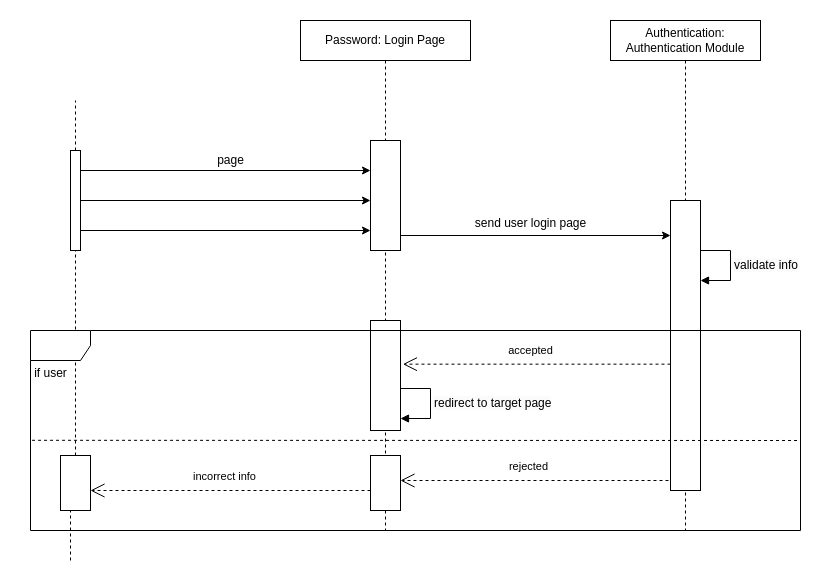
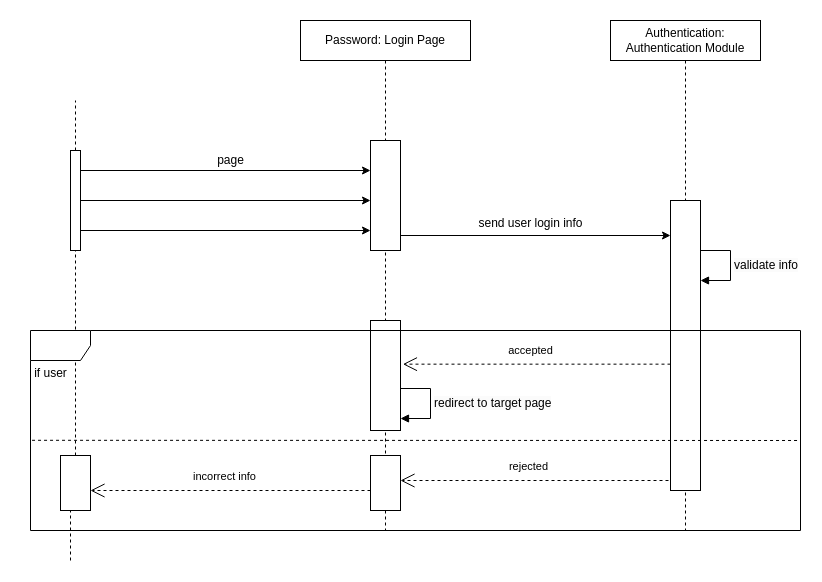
  <mxCell id="0" />
  <mxCell id="1" parent="0" />
  <mxCell id="2" value="Password: Login Page" style="shape=umlLifeline;perimeter=lifelinePerimeter;whiteSpace=wrap;html=1;container=1;dropTarget=0;collapsible=0;recursiveResize=0;outlineConnect=0;portConstraint=eastwest;newEdgeStyle={&quot;curved&quot;:0,&quot;rounded&quot;:0};" vertex="1" parent="1"><mxGeometry x="300" y="20" width="170" height="510" as="geometry" /></mxCell>
  <mxCell id="3" value="" style="html=1;points=[[0,0,0,0,5],[0,1,0,0,-5],[1,0,0,0,5],[1,1,0,0,-5]];perimeter=orthogonalPerimeter;outlineConnect=0;targetShapes=umlLifeline;portConstraint=eastwest;newEdgeStyle={&quot;curved&quot;:0,&quot;rounded&quot;:0};" vertex="1" parent="2"><mxGeometry x="70" y="120" width="30" height="110" as="geometry" /></mxCell>
  <mxCell id="4" value="" style="html=1;points=[[0,0,0,0,5],[0,1,0,0,-5],[1,0,0,0,5],[1,1,0,0,-5]];perimeter=orthogonalPerimeter;outlineConnect=0;targetShapes=umlLifeline;portConstraint=eastwest;newEdgeStyle={&quot;curved&quot;:0,&quot;rounded&quot;:0};" vertex="1" parent="2"><mxGeometry x="70" y="300" width="30" height="110" as="geometry" /></mxCell>
  <mxCell id="5" value="" style="html=1;points=[[0,0,0,0,5],[0,1,0,0,-5],[1,0,0,0,5],[1,1,0,0,-5]];perimeter=orthogonalPerimeter;outlineConnect=0;targetShapes=umlLifeline;portConstraint=eastwest;newEdgeStyle={&quot;curved&quot;:0,&quot;rounded&quot;:0};" vertex="1" parent="2"><mxGeometry x="70" y="435" width="30" height="55" as="geometry" /></mxCell>
  <mxCell id="6" value="Authentication: Authentication Module" style="shape=umlLifeline;perimeter=lifelinePerimeter;whiteSpace=wrap;html=1;container=1;dropTarget=0;collapsible=0;recursiveResize=0;outlineConnect=0;portConstraint=eastwest;newEdgeStyle={&quot;curved&quot;:0,&quot;rounded&quot;:0};" vertex="1" parent="1"><mxGeometry x="610" y="20" width="150" height="510" as="geometry" /></mxCell>
  <mxCell id="7" value="" style="html=1;points=[[0,0,0,0,5],[0,1,0,0,-5],[1,0,0,0,5],[1,1,0,0,-5]];perimeter=orthogonalPerimeter;outlineConnect=0;targetShapes=umlLifeline;portConstraint=eastwest;newEdgeStyle={&quot;curved&quot;:0,&quot;rounded&quot;:0};" vertex="1" parent="6"><mxGeometry x="60" y="180" width="30" height="290" as="geometry" /></mxCell>
  <mxCell id="8" value="" style="endArrow=none;dashed=1;html=1;rounded=0;" edge="1" parent="1" source="10"><mxGeometry width="50" height="50" relative="1" as="geometry"><mxPoint x="75" y="320" as="sourcePoint" /><mxPoint x="75" y="100" as="targetPoint" /></mxGeometry></mxCell>
  <mxCell id="9" value="" style="endArrow=none;dashed=1;html=1;rounded=0;" edge="1" parent="1" source="26" target="10"><mxGeometry width="50" height="50" relative="1" as="geometry"><mxPoint x="70" y="560" as="sourcePoint" /><mxPoint x="75" y="100" as="targetPoint" /></mxGeometry></mxCell>
  <mxCell id="10" value="" style="html=1;points=[[0,0,0,0,5],[0,1,0,0,-5],[1,0,0,0,5],[1,1,0,0,-5]];perimeter=orthogonalPerimeter;outlineConnect=0;targetShapes=umlLifeline;portConstraint=eastwest;newEdgeStyle={&quot;curved&quot;:0,&quot;rounded&quot;:0};" vertex="1" parent="1"><mxGeometry x="70" y="150" width="10" height="100" as="geometry" /></mxCell>
  <mxCell id="11" value="" style="endArrow=classic;html=1;rounded=0;" edge="1" parent="1"><mxGeometry width="50" height="50" relative="1" as="geometry"><mxPoint x="80" y="170" as="sourcePoint" /><mxPoint x="370" y="170" as="targetPoint" /></mxGeometry></mxCell>
  <mxCell id="12" value="page" style="text;html=1;align=center;verticalAlign=middle;resizable=0;points=[];autosize=1;strokeColor=none;fillColor=none;" vertex="1" parent="1"><mxGeometry x="190" y="145" width="80" height="30" as="geometry" /></mxCell>
  <mxCell id="13" value="" style="endArrow=classic;html=1;rounded=0;" edge="1" parent="1"><mxGeometry width="50" height="50" relative="1" as="geometry"><mxPoint x="80" y="200" as="sourcePoint" /><mxPoint x="370" y="200" as="targetPoint" /></mxGeometry></mxCell>
  <mxCell id="14" value="" style="endArrow=classic;html=1;rounded=0;" edge="1" parent="1"><mxGeometry width="50" height="50" relative="1" as="geometry"><mxPoint x="80" y="230" as="sourcePoint" /><mxPoint x="370" y="230" as="targetPoint" /></mxGeometry></mxCell>
  <mxCell id="15" value="" style="endArrow=classic;html=1;rounded=0;" edge="1" parent="1"><mxGeometry width="50" height="50" relative="1" as="geometry"><mxPoint x="400" y="235" as="sourcePoint" /><mxPoint x="670" y="235" as="targetPoint" /></mxGeometry></mxCell>
- <mxCell id="16" value="send user login page" style="text;html=1;align=center;verticalAlign=middle;resizable=0;points=[];autosize=1;strokeColor=none;fillColor=none;" vertex="1" parent="1"><mxGeometry x="465" y="208" width="130" height="30" as="geometry" /></mxCell>
+ <mxCell id="16" value="send user login info" style="text;html=1;align=center;verticalAlign=middle;resizable=0;points=[];autosize=1;strokeColor=none;fillColor=none;" vertex="1" parent="1"><mxGeometry x="465" y="208" width="130" height="30" as="geometry" /></mxCell>
  <mxCell id="17" value="&lt;span style=&quot;font-size: 12px; text-align: center; background-color: rgb(251, 251, 251);&quot;&gt;validate info&lt;/span&gt;" style="html=1;align=left;spacingLeft=2;endArrow=block;rounded=0;edgeStyle=orthogonalEdgeStyle;curved=0;rounded=0;" edge="1" target="7" parent="1"><mxGeometry relative="1" as="geometry"><mxPoint x="700" y="250" as="sourcePoint" /><Array as="points"><mxPoint x="730" y="250" /><mxPoint x="730" y="280" /></Array><mxPoint x="705" y="280" as="targetPoint" /></mxGeometry></mxCell>
  <mxCell id="18" value="" style="shape=umlFrame;whiteSpace=wrap;html=1;pointerEvents=0;" vertex="1" parent="1"><mxGeometry x="30" y="330" width="770" height="200" as="geometry" /></mxCell>
  <mxCell id="19" value="if user" style="text;html=1;align=center;verticalAlign=middle;resizable=0;points=[];autosize=1;strokeColor=none;fillColor=none;" vertex="1" parent="1"><mxGeometry x="20" y="358" width="60" height="30" as="geometry" /></mxCell>
  <mxCell id="20" value="" style="endArrow=none;dashed=1;html=1;rounded=0;exitX=0.002;exitY=0.549;exitDx=0;exitDy=0;exitPerimeter=0;" edge="1" parent="1" source="18"><mxGeometry width="50" height="50" relative="1" as="geometry"><mxPoint x="260" y="455" as="sourcePoint" /><mxPoint x="800" y="440" as="targetPoint" /></mxGeometry></mxCell>
  <mxCell id="21" value="accepted" style="endArrow=open;endSize=12;dashed=1;html=1;rounded=0;entryX=1.081;entryY=0.397;entryDx=0;entryDy=0;entryPerimeter=0;" edge="1" parent="1" source="7" target="4"><mxGeometry x="0.046" y="-14" width="160" relative="1" as="geometry"><mxPoint x="410" y="360" as="sourcePoint" /><mxPoint x="550" y="350" as="targetPoint" /><mxPoint as="offset" /></mxGeometry></mxCell>
  <mxCell id="22" value="&lt;span style=&quot;font-size: 12px; text-align: center; background-color: rgb(251, 251, 251);&quot;&gt;redirect to target page&lt;/span&gt;" style="html=1;align=left;spacingLeft=2;endArrow=block;rounded=0;edgeStyle=orthogonalEdgeStyle;curved=0;rounded=0;" edge="1" parent="1"><mxGeometry relative="1" as="geometry"><mxPoint x="400" y="388" as="sourcePoint" /><Array as="points"><mxPoint x="430" y="388" /><mxPoint x="430" y="418" /></Array><mxPoint x="400" y="418" as="targetPoint" /></mxGeometry></mxCell>
  <mxCell id="23" value="rejected" style="endArrow=open;endSize=12;dashed=1;html=1;rounded=0;entryX=1.081;entryY=0.397;entryDx=0;entryDy=0;entryPerimeter=0;" edge="1" parent="1"><mxGeometry x="0.046" y="-14" width="160" relative="1" as="geometry"><mxPoint x="668" y="480" as="sourcePoint" /><mxPoint x="400" y="480" as="targetPoint" /><mxPoint as="offset" /></mxGeometry></mxCell>
  <mxCell id="24" value="incorrect info" style="endArrow=open;endSize=12;dashed=1;html=1;rounded=0;" edge="1" parent="1" target="26"><mxGeometry x="0.046" y="-14" width="160" relative="1" as="geometry"><mxPoint x="370" y="490" as="sourcePoint" /><mxPoint x="120" y="490" as="targetPoint" /><mxPoint as="offset" /></mxGeometry></mxCell>
  <mxCell id="25" value="" style="endArrow=none;dashed=1;html=1;rounded=0;" edge="1" parent="1" target="26"><mxGeometry width="50" height="50" relative="1" as="geometry"><mxPoint x="70" y="560" as="sourcePoint" /><mxPoint x="70" y="250" as="targetPoint" /></mxGeometry></mxCell>
  <mxCell id="26" value="" style="html=1;points=[[0,0,0,0,5],[0,1,0,0,-5],[1,0,0,0,5],[1,1,0,0,-5]];perimeter=orthogonalPerimeter;outlineConnect=0;targetShapes=umlLifeline;portConstraint=eastwest;newEdgeStyle={&quot;curved&quot;:0,&quot;rounded&quot;:0};" vertex="1" parent="1"><mxGeometry x="60" y="455" width="30" height="55" as="geometry" /></mxCell>
